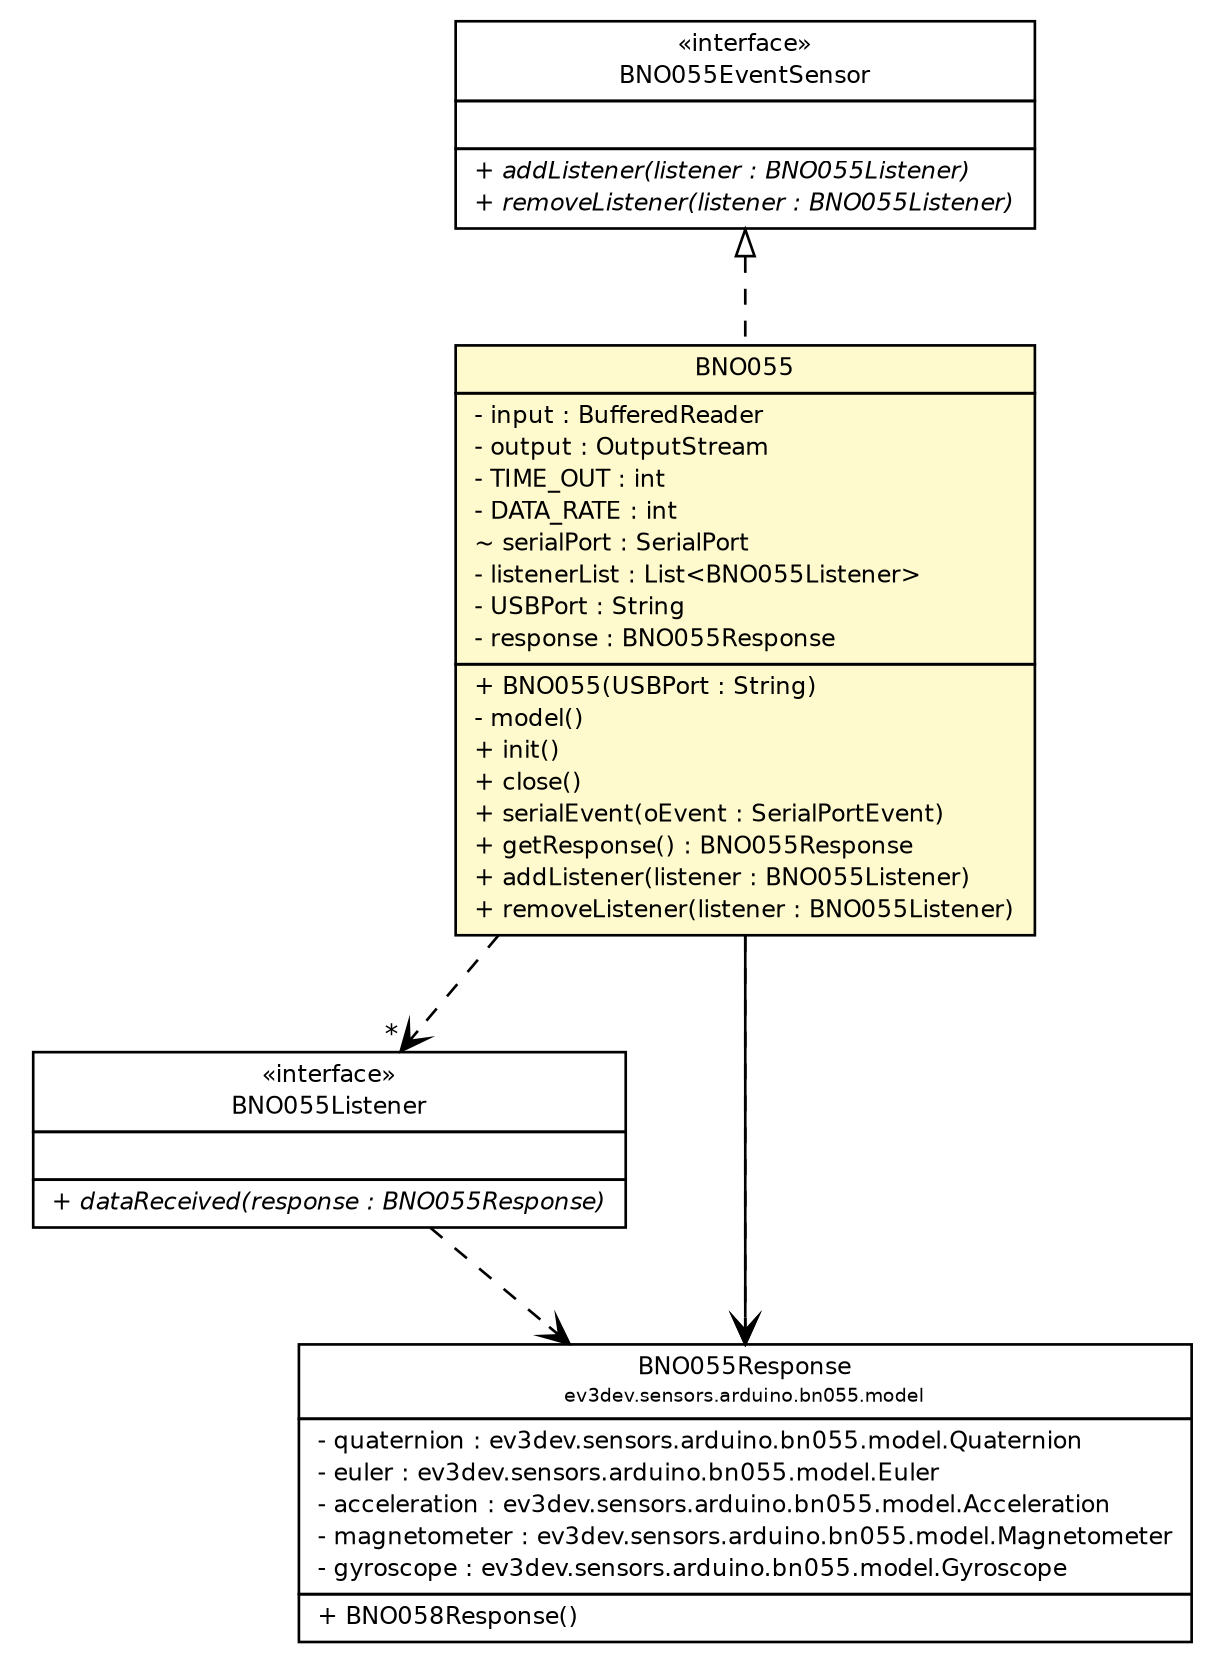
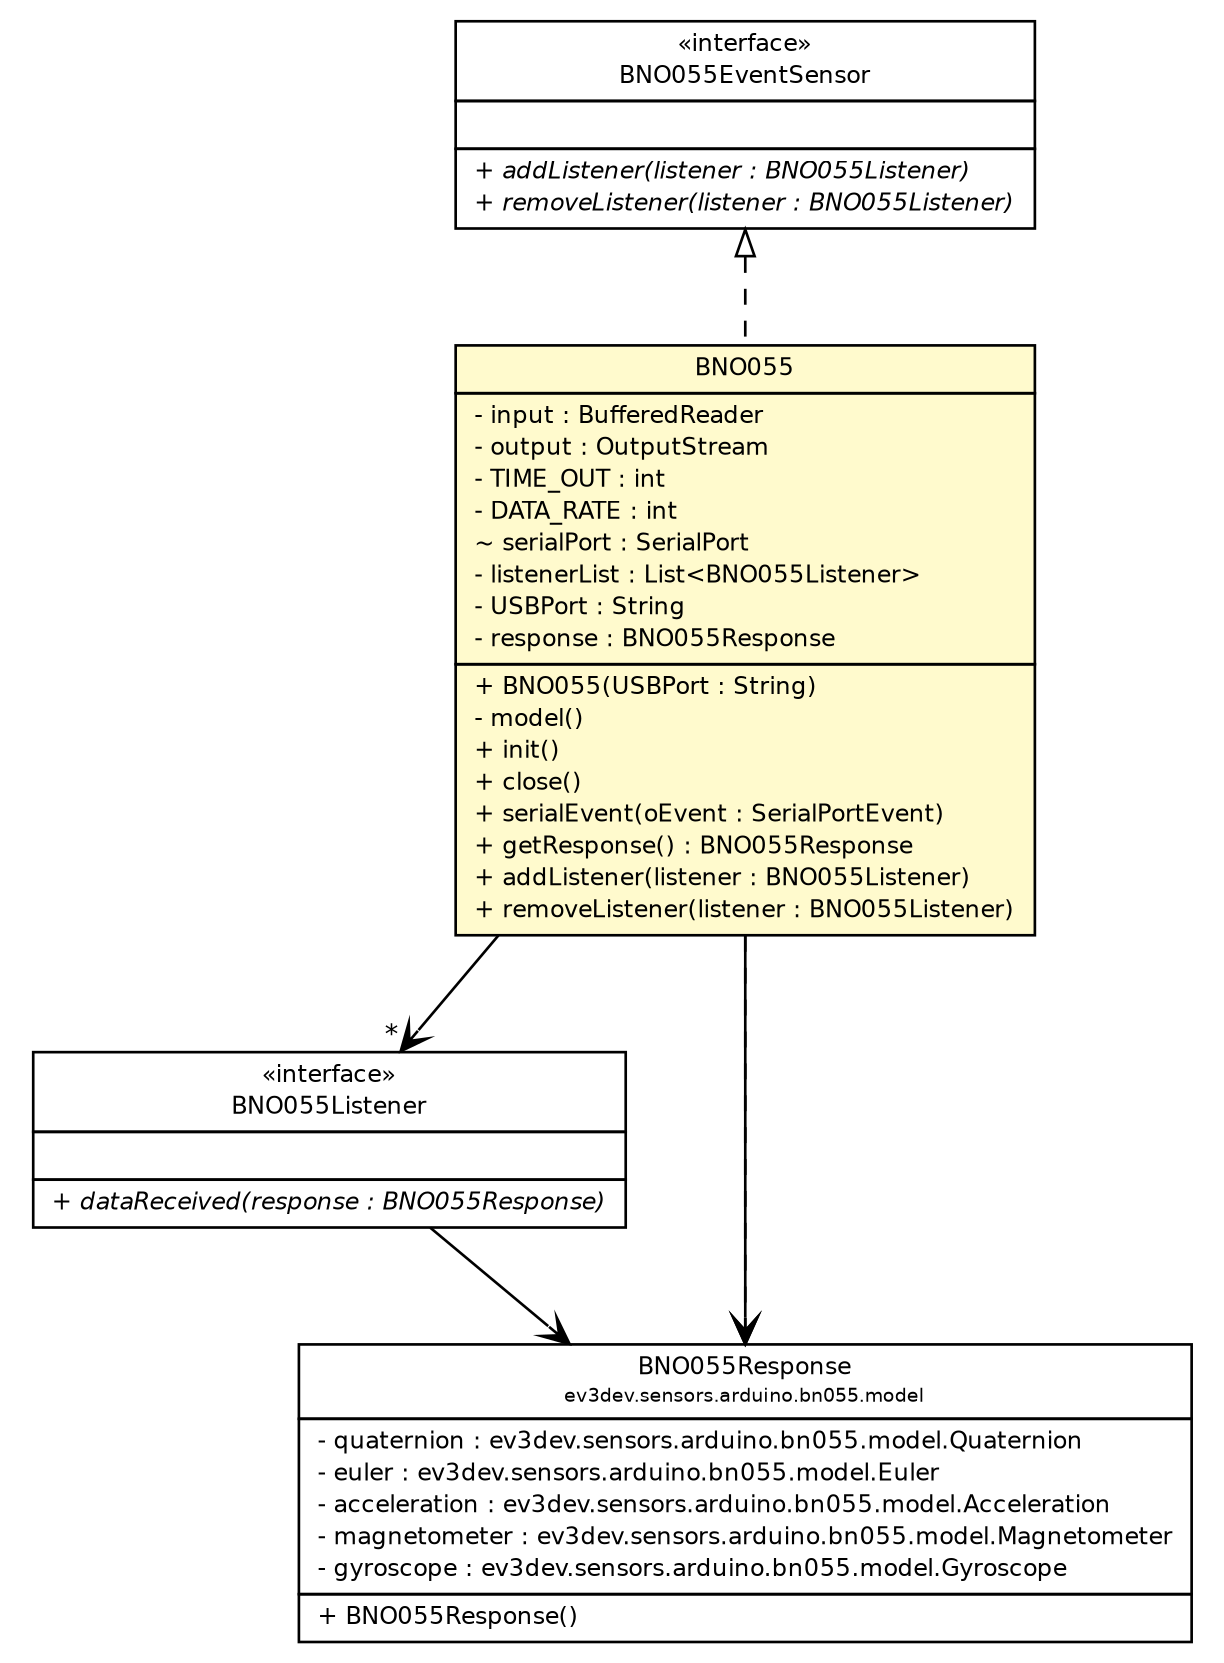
  digraph {
    nodesep=0.25
    ranksep=0.5
    node [fontcolor=black fontname=Helvetica fontsize=9.0 shape=plaintext]
    edge [arrowhead=open color=black fontcolor=black fontname=Helvetica fontsize=10.0 headport=p labelfontname=Helvetica labelfontsize=10 tailport=p style=dashed]
    n1 [label=<<table title="ev3dev.sensors.arduino.bn055.BNO055" border="0" cellborder="1" cellspacing="0" cellpadding="2" port="p" bgcolor="lemonChiffon" href="./BNO055.html"> 		<tr><td><table border="0" cellspacing="0" cellpadding="1"> <tr><td align="center" balign="center"> BNO055 </td></tr> 		</table></td></tr> 		<tr><td><table border="0" cellspacing="0" cellpadding="1"> <tr><td align="left" balign="left"> - input : BufferedReader </td></tr> <tr><td align="left" balign="left"> - output : OutputStream </td></tr> <tr><td align="left" balign="left"> - TIME_OUT : int </td></tr> <tr><td align="left" balign="left"> - DATA_RATE : int </td></tr> <tr><td align="left" balign="left"> ~ serialPort : SerialPort </td></tr> <tr><td align="left" balign="left"> - listenerList : List&lt;BNO055Listener&gt; </td></tr> <tr><td align="left" balign="left"> - USBPort : String </td></tr> <tr><td align="left" balign="left"> - response : BNO055Response </td></tr> 		</table></td></tr> 		<tr><td><table border="0" cellspacing="0" cellpadding="1"> <tr><td align="left" balign="left"> + BNO055(USBPort : String) </td></tr> <tr><td align="left" balign="left"> - model() </td></tr> <tr><td align="left" balign="left"> + init() </td></tr> <tr><td align="left" balign="left"> + close() </td></tr> <tr><td align="left" balign="left"> + serialEvent(oEvent : SerialPortEvent) </td></tr> <tr><td align="left" balign="left"> + getResponse() : BNO055Response </td></tr> <tr><td align="left" balign="left"> + addListener(listener : BNO055Listener) </td></tr> <tr><td align="left" balign="left"> + removeListener(listener : BNO055Listener) </td></tr> 		</table></td></tr> 		</table>>]
    n2 [label=<<table title="ev3dev.sensors.arduino.bn055.BNO055Listener" border="0" cellborder="1" cellspacing="0" cellpadding="2" port="p" href="./BNO055Listener.html"> 		<tr><td><table border="0" cellspacing="0" cellpadding="1"> <tr><td align="center" balign="center"> &#171;interface&#187; </td></tr> <tr><td align="center" balign="center"> BNO055Listener </td></tr> 		</table></td></tr> 		<tr><td><table border="0" cellspacing="0" cellpadding="1"> <tr><td align="left" balign="left">  </td></tr> 		</table></td></tr> 		<tr><td><table border="0" cellspacing="0" cellpadding="1"> <tr><td align="left" balign="left"><font face="Helvetica-Oblique" point-size="9.0"> + dataReceived(response : BNO055Response) </font></td></tr> 		</table></td></tr> 		</table>>]
-   n3 [label=<<table title="ev3dev.sensors.arduino.bn055.model.BNO055Response" border="0" cellborder="1" cellspacing="0" cellpadding="2" port="p" href="./model/BNO055Response.html"> 		<tr><td><table border="0" cellspacing="0" cellpadding="1"> <tr><td align="center" balign="center"> BNO055Response </td></tr> <tr><td align="center" balign="center"><font point-size="7.0"> ev3dev.sensors.arduino.bn055.model </font></td></tr> 		</table></td></tr> 		<tr><td><table border="0" cellspacing="0" cellpadding="1"> <tr><td align="left" balign="left"> - quaternion : ev3dev.sensors.arduino.bn055.model.Quaternion </td></tr> <tr><td align="left" balign="left"> - euler : ev3dev.sensors.arduino.bn055.model.Euler </td></tr> <tr><td align="left" balign="left"> - acceleration : ev3dev.sensors.arduino.bn055.model.Acceleration </td></tr> <tr><td align="left" balign="left"> - magnetometer : ev3dev.sensors.arduino.bn055.model.Magnetometer </td></tr> <tr><td align="left" balign="left"> - gyroscope : ev3dev.sensors.arduino.bn055.model.Gyroscope </td></tr> 		</table></td></tr> 		<tr><td><table border="0" cellspacing="0" cellpadding="1"> <tr><td align="left" balign="left"> + BNO058Response() </td></tr> 		</table></td></tr> 		</table>>]
+   n3 [label=<<table title="ev3dev.sensors.arduino.bn055.model.BNO055Response" border="0" cellborder="1" cellspacing="0" cellpadding="2" port="p" href="./model/BNO055Response.html"> 		<tr><td><table border="0" cellspacing="0" cellpadding="1"> <tr><td align="center" balign="center"> BNO055Response </td></tr> <tr><td align="center" balign="center"><font point-size="7.0"> ev3dev.sensors.arduino.bn055.model </font></td></tr> 		</table></td></tr> 		<tr><td><table border="0" cellspacing="0" cellpadding="1"> <tr><td align="left" balign="left"> - quaternion : ev3dev.sensors.arduino.bn055.model.Quaternion </td></tr> <tr><td align="left" balign="left"> - euler : ev3dev.sensors.arduino.bn055.model.Euler </td></tr> <tr><td align="left" balign="left"> - acceleration : ev3dev.sensors.arduino.bn055.model.Acceleration </td></tr> <tr><td align="left" balign="left"> - magnetometer : ev3dev.sensors.arduino.bn055.model.Magnetometer </td></tr> <tr><td align="left" balign="left"> - gyroscope : ev3dev.sensors.arduino.bn055.model.Gyroscope </td></tr> 		</table></td></tr> 		<tr><td><table border="0" cellspacing="0" cellpadding="1"> <tr><td align="left" balign="left"> + BNO055Response() </td></tr> 		</table></td></tr> 		</table>>]
    n4 [label=<<table title="ev3dev.sensors.arduino.bn055.BNO055EventSensor" border="0" cellborder="1" cellspacing="0" cellpadding="2" port="p" href="./BNO055EventSensor.html"> 		<tr><td><table border="0" cellspacing="0" cellpadding="1"> <tr><td align="center" balign="center"> &#171;interface&#187; </td></tr> <tr><td align="center" balign="center"> BNO055EventSensor </td></tr> 		</table></td></tr> 		<tr><td><table border="0" cellspacing="0" cellpadding="1"> <tr><td align="left" balign="left">  </td></tr> 		</table></td></tr> 		<tr><td><table border="0" cellspacing="0" cellpadding="1"> <tr><td align="left" balign="left"><font face="Helvetica-Oblique" point-size="9.0"> + addListener(listener : BNO055Listener) </font></td></tr> <tr><td align="left" balign="left"><font face="Helvetica-Oblique" point-size="9.0"> + removeListener(listener : BNO055Listener) </font></td></tr> 		</table></td></tr> 		</table>>]
-   n1 -> n2 [headlabel="*"]
+   n1 -> n2 [headlabel="*" style=""]
    n1 -> n3 [style=""]
    n1 -> n3
-   n2 -> n3
+   n2 -> n3 [style=solid]
    n4 -> n1 [arrowtail=empty dir=back fontsize=10 arrowhead="" color="" fontcolor=""]
  }
